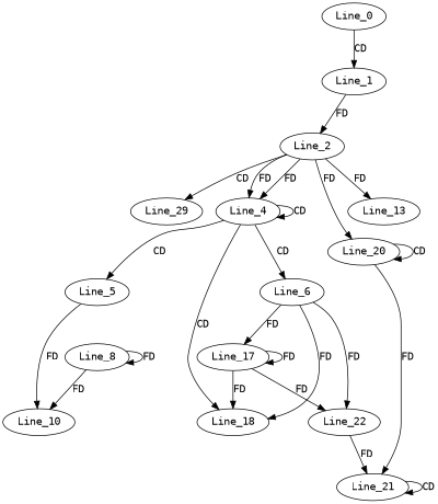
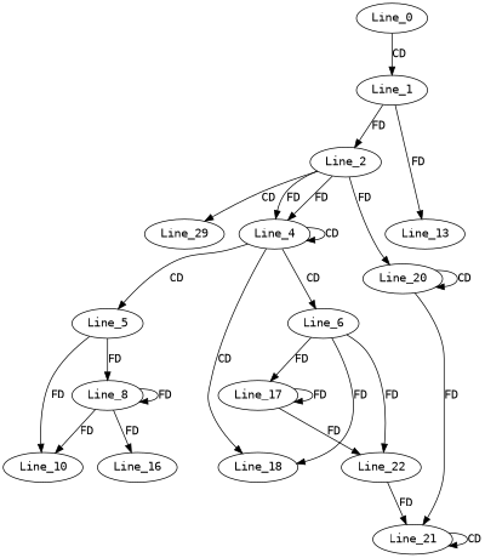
  digraph {
    fontname="DejaVu Sans Mono"
    node [fontname="DejaVu Sans Mono"]
    edge [fontname="DejaVu Sans Mono"]
    Line_0
    Line_1
    Line_2
    Line_4
    Line_13
    Line_20
    Line_29
    Line_5
    Line_6
    Line_18
    Line_21
    Line_8
    Line_10
    n14 [label=Line_17]
    Line_22
+   Line_16
    Line_0 -> Line_1 [label=CD]
    Line_1 -> Line_2 [label=FD]
    Line_2 -> Line_4 [label=FD]
    Line_2 -> Line_4 [label=FD]
-   Line_2 -> Line_13 [label=FD]
+   Line_1 -> Line_13 [label=FD]
    Line_2 -> Line_20 [label=FD]
    Line_2 -> Line_29 [label=CD]
    Line_4 -> Line_4 [label=CD]
    Line_4 -> Line_5 [label=CD]
    Line_4 -> Line_6 [label=CD]
    Line_4 -> Line_18 [label=CD]
    Line_20 -> Line_20 [label=CD]
    Line_20 -> Line_21 [label=FD]
+   Line_5 -> Line_8 [label=FD]
    Line_5 -> Line_10 [label=FD]
    Line_6 -> Line_18 [label=FD]
    Line_6 -> n14 [label=FD]
    Line_6 -> Line_22 [label=FD]
    Line_21 -> Line_21 [label=CD]
    Line_8 -> Line_8 [label=FD]
    Line_8 -> Line_10 [label=FD]
-   n14 -> Line_18 [label=FD]
+   Line_8 -> Line_16 [label=FD]
    n14 -> n14 [label=FD]
    n14 -> Line_22 [label=FD]
    Line_22 -> Line_21 [label=FD]
  }
